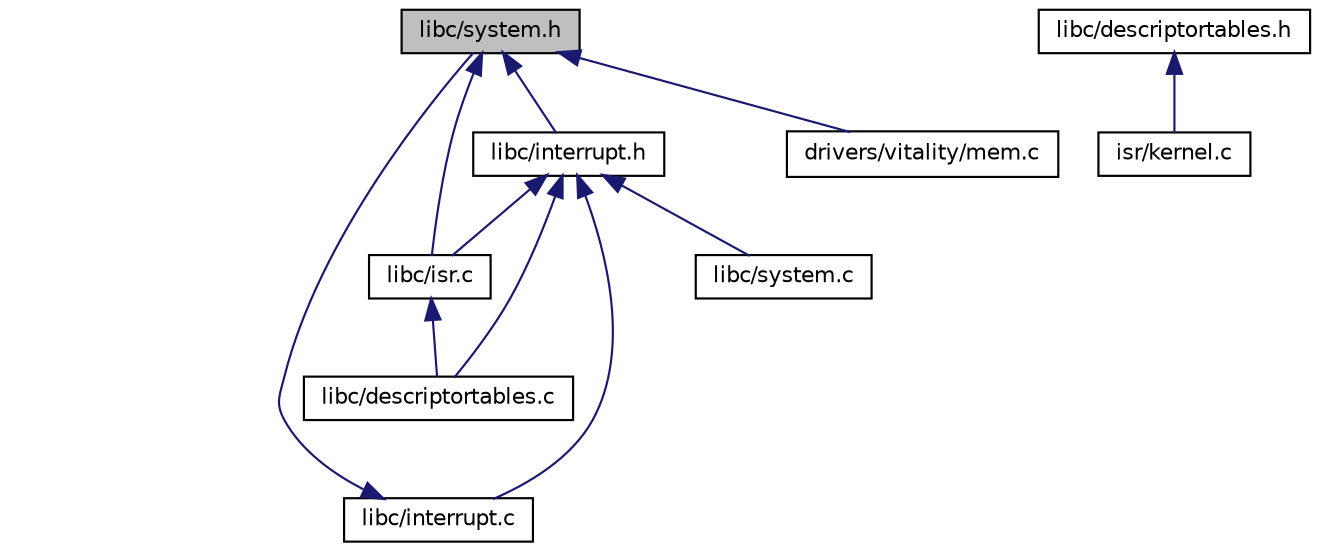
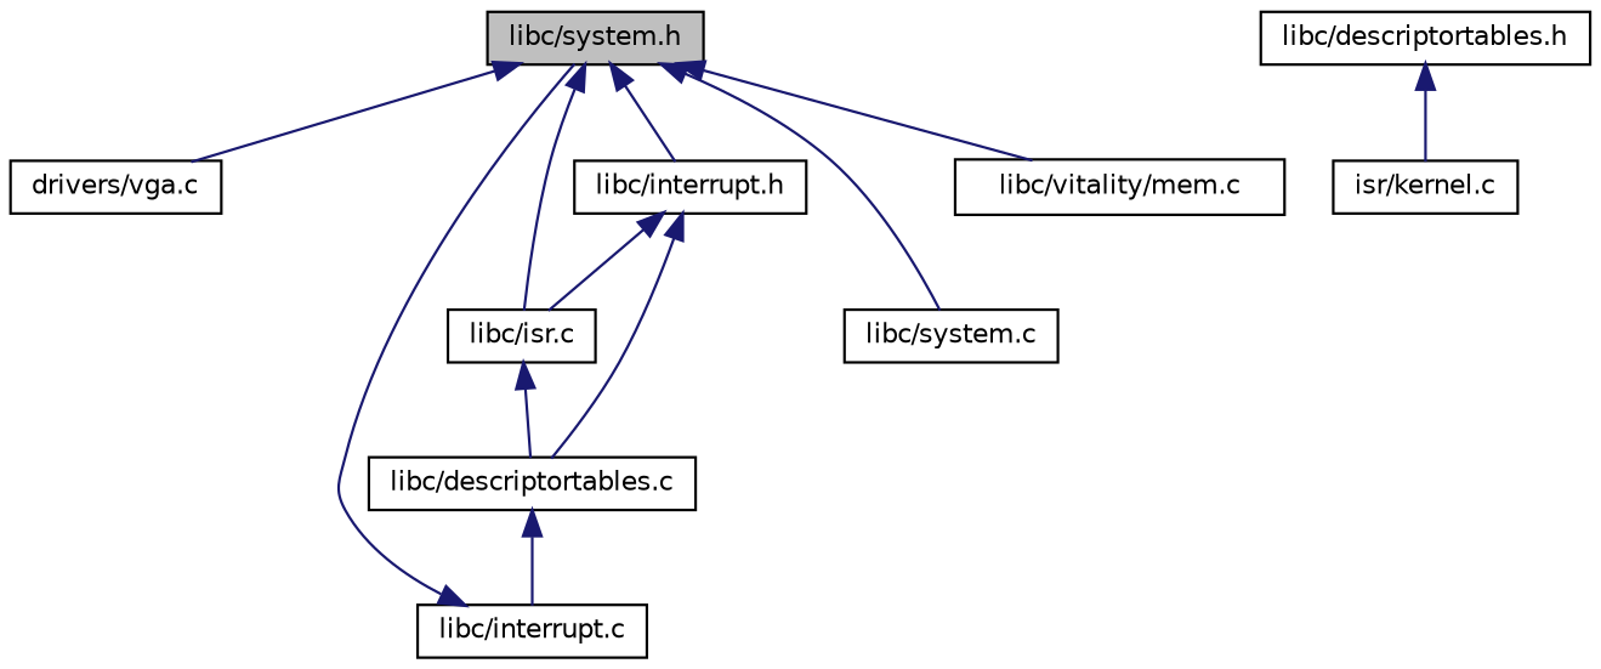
  digraph {
    node [color=black fillcolor=white fontname=Helvetica fontsize=10 shape=record style=filled]
    edge [color=midnightblue dir=back fontname=Helvetica fontsize=10 labelfontname=Helvetica labelfontsize=10 style=solid]
    n1 [fillcolor=grey75 fontcolor=black height=0.2 label="libc/system.h" width=0.4]
+   n2 [height=0.2 label="drivers/vga.c" width=0.4]
    n3 [height=0.2 label="libc/interrupt.h" width=0.4]
    n4 [height=0.2 label="libc/isr.c" width=0.4]
    n5 [height=0.2 label="libc/system.c" width=0.4]
-   n6 [height=0.2 label="drivers/vitality/mem.c" width=0.4]
+   n6 [height=0.2 label="libc/vitality/mem.c" width=0.4]
    n7 [height=0.2 label="libc/interrupt.c" width=0.4]
    n8 [height=0.2 label="libc/descriptortables.c" width=0.4]
    n9 [height=0.2 label="libc/descriptortables.h" width=0.4]
    n10 [height=0.2 label="isr/kernel.c" width=0.4]
+   n1 -> n2
    n1 -> n3
    n1 -> n4
-   n3 -> n5
+   n1 -> n5
    n1 -> n6
    n3 -> n4
-   n3 -> n7
+   n8 -> n7
    n3 -> n8
    n4 -> n8
    n7 -> n1
    n9 -> n10
  }
